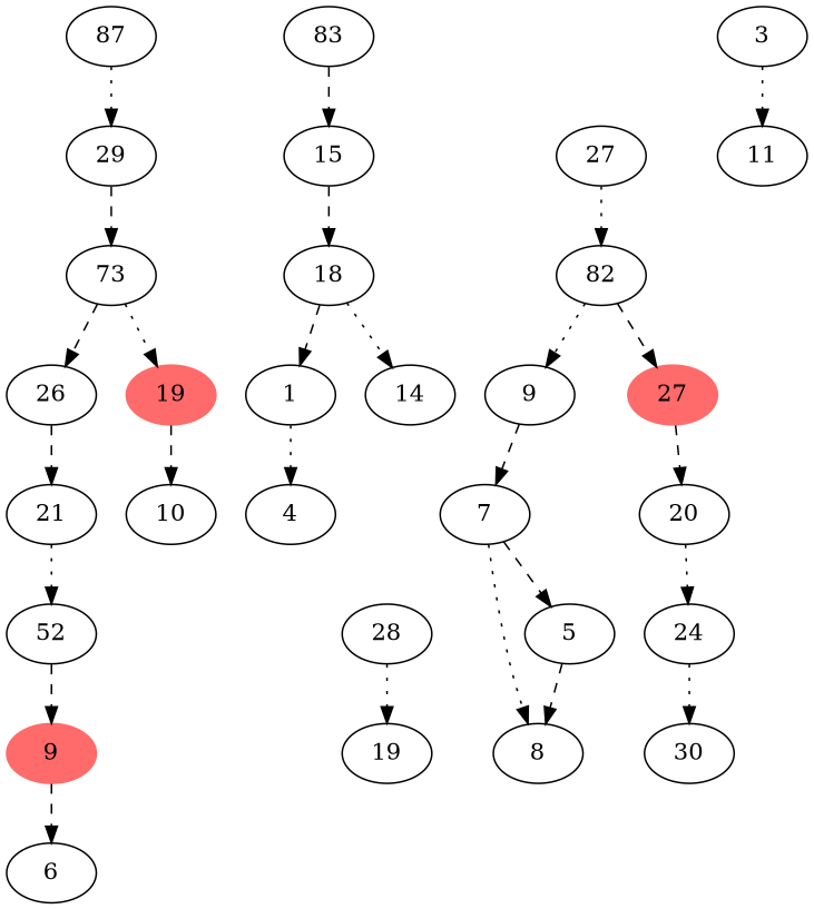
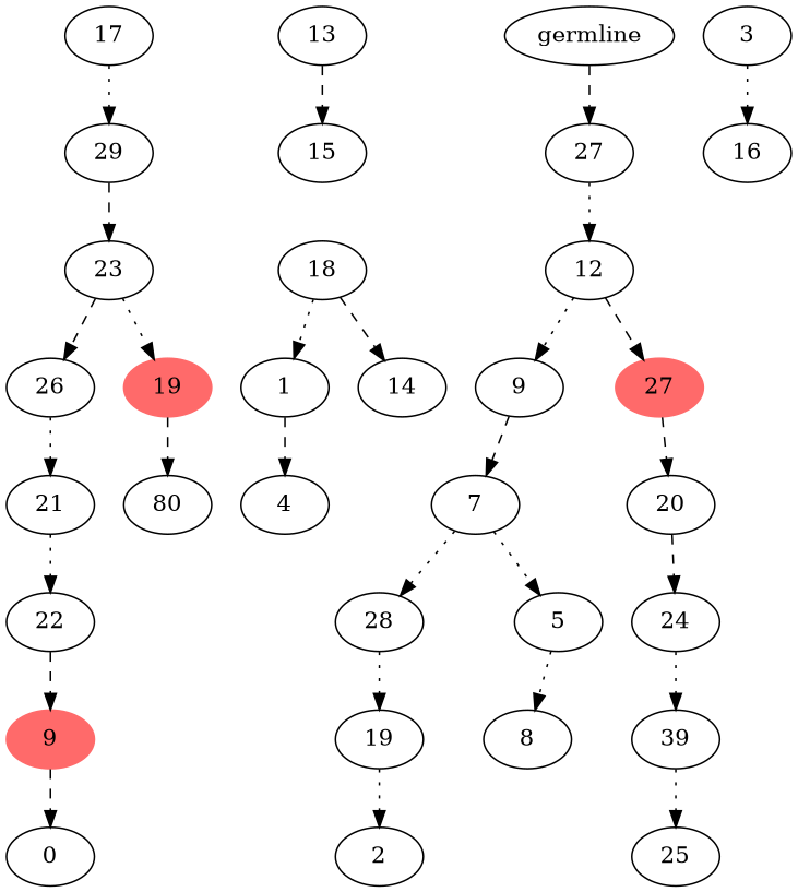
  digraph {
    edge [style=dotted]
    n1 [color=indianred1 label=9 style=filled]
-   n2 [label=6]
-   n3 [label=52]
+   n2 [label=0]
+   n3 [label=22]
    n4 [label=21]
    n5 [label=26]
    n6 [label=1]
    n7 [label=4]
    n8 [label=18]
    n9 [label=14]
    n10 [label=15]
-   n11 [label=83]
-   n12 [label=10]
+   n11 [label=13]
+   n12 [label=80]
    n13 [color=indianred1 label=19 style=filled]
-   n14 [label=73]
+   n14 [label=23]
    n15 [label=29]
-   n16 [label=87]
+   n16 [label=17]
+   n17 [label=2]
    n18 [label=19]
    n19 [label=28]
    n20 [label=3]
-   n21 [label=11]
+   n21 [label=16]
    n22 [label=8]
    n23 [label=5]
    n24 [label=7]
    n25 [label=9]
-   n26 [label=30]
+   n26 [label=39]
+   n27 [label=25]
    n28 [label=24]
    n29 [label=20]
    n30 [color=indianred1 label=27 style=filled]
-   n31 [label=82]
+   n31 [label=12]
    n32 [label=27]
+   n33 [label=germline]
    n1 -> n2 [style=dashed]
    n3 -> n1 [style=dashed]
    n4 -> n3
-   n5 -> n4 [style=dashed]
-   n6 -> n7
-   n8 -> n6 [style=dashed]
-   n8 -> n9
-   n10 -> n8 [style=dashed]
+   n5 -> n4
+   n6 -> n7 [style=dashed]
+   n8 -> n6
+   n8 -> n9 [style=dashed]
    n11 -> n10 [style=dashed]
    n13 -> n12 [style=dashed]
    n14 -> n5 [style=dashed]
    n14 -> n13
    n15 -> n14 [style=dashed]
    n16 -> n15
+   n18 -> n17
    n19 -> n18
    n20 -> n21
-   n23 -> n22 [style=dashed]
-   n24 -> n22
-   n24 -> n23 [style=dashed]
+   n23 -> n22
+   n24 -> n19
+   n24 -> n23
    n25 -> n24 [style=dashed]
+   n26 -> n27
    n28 -> n26
-   n29 -> n28
+   n29 -> n28 [style=dashed]
    n30 -> n29 [style=dashed]
    n31 -> n25
    n31 -> n30 [style=dashed]
    n32 -> n31
+   n33 -> n32 [style=dashed]
  }
